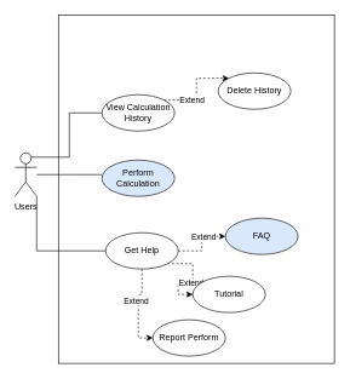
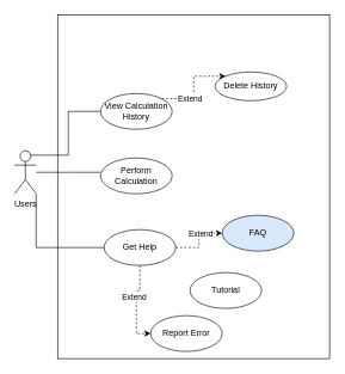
  <mxCell id="0" />
  <mxCell id="1" parent="0" />
  <mxCell id="2" value="" style="rounded=0;whiteSpace=wrap;html=1;shadow=0;fillColor=none;" vertex="1" parent="1"><mxGeometry x="80" y="20" width="380" height="480" as="geometry" /></mxCell>
  <mxCell id="3" style="edgeStyle=orthogonalEdgeStyle;rounded=0;orthogonalLoop=1;jettySize=auto;html=1;exitX=0.75;exitY=0.1;exitDx=0;exitDy=0;exitPerimeter=0;entryX=0;entryY=0.5;entryDx=0;entryDy=0;endArrow=none;endFill=0;" edge="1" parent="1" source="5" target="9"><mxGeometry relative="1" as="geometry" /></mxCell>
  <mxCell id="4" style="edgeStyle=orthogonalEdgeStyle;rounded=0;orthogonalLoop=1;jettySize=auto;html=1;exitX=1;exitY=1;exitDx=0;exitDy=0;exitPerimeter=0;entryX=0;entryY=0.5;entryDx=0;entryDy=0;endArrow=none;endFill=0;" edge="1" parent="1" source="5" target="17"><mxGeometry relative="1" as="geometry" /></mxCell>
  <mxCell id="5" value="Users" style="shape=umlActor;verticalLabelPosition=bottom;verticalAlign=top;html=1;" vertex="1" parent="1"><mxGeometry x="20" y="210" width="30" height="60" as="geometry" /></mxCell>
- <mxCell id="6" value="Perform Calculation" style="ellipse;whiteSpace=wrap;html=1;fillColor=#dae8fc;" vertex="1" parent="1"><mxGeometry x="140" y="220" width="100" height="50" as="geometry" /></mxCell>
+ <mxCell id="6" value="Perform Calculation" style="ellipse;whiteSpace=wrap;html=1;" vertex="1" parent="1"><mxGeometry x="140" y="220" width="100" height="50" as="geometry" /></mxCell>
  <mxCell id="7" style="edgeStyle=orthogonalEdgeStyle;rounded=0;orthogonalLoop=1;jettySize=auto;html=1;exitX=1;exitY=0;exitDx=0;exitDy=0;entryX=0;entryY=0;entryDx=0;entryDy=0;dashed=1;" edge="1" parent="1" source="9" target="10"><mxGeometry relative="1" as="geometry" /></mxCell>
  <mxCell id="8" value="Extend" style="edgeLabel;html=1;align=center;verticalAlign=middle;resizable=0;points=[];" vertex="1" connectable="0" parent="7"><mxGeometry x="-0.355" relative="1" as="geometry"><mxPoint as="offset" /></mxGeometry></mxCell>
  <mxCell id="9" value="View Calculation History" style="ellipse;whiteSpace=wrap;html=1;" vertex="1" parent="1"><mxGeometry x="140" y="130" width="100" height="50" as="geometry" /></mxCell>
- <mxCell id="10" value="Delete History" style="ellipse;whiteSpace=wrap;html=1;" vertex="1" parent="1"><mxGeometry x="300" y="100" width="100" height="50" as="geometry" /></mxCell>
+ <mxCell id="10" value="Delete History" style="ellipse;whiteSpace=wrap;html=1;" vertex="1" parent="1"><mxGeometry x="300" y="100" width="100" height="40" as="geometry" /></mxCell>
  <mxCell id="11" style="edgeStyle=orthogonalEdgeStyle;rounded=0;orthogonalLoop=1;jettySize=auto;html=1;exitX=1;exitY=0.5;exitDx=0;exitDy=0;entryX=0;entryY=0.5;entryDx=0;entryDy=0;dashed=1;" edge="1" parent="1" source="17" target="18"><mxGeometry relative="1" as="geometry" /></mxCell>
  <mxCell id="12" value="Extend" style="edgeLabel;html=1;align=center;verticalAlign=middle;resizable=0;points=[];" vertex="1" connectable="0" parent="11"><mxGeometry x="0.193" y="-2" relative="1" as="geometry"><mxPoint as="offset" /></mxGeometry></mxCell>
- <mxCell id="13" style="edgeStyle=orthogonalEdgeStyle;rounded=0;orthogonalLoop=1;jettySize=auto;html=1;exitX=1;exitY=1;exitDx=0;exitDy=0;entryX=0;entryY=0.5;entryDx=0;entryDy=0;dashed=1;" edge="1" parent="1" source="17" target="19"><mxGeometry relative="1" as="geometry" /></mxCell>
- <mxCell id="14" value="Extend" style="edgeLabel;html=1;align=center;verticalAlign=middle;resizable=0;points=[];" vertex="1" connectable="0" parent="13"><mxGeometry x="0.094" y="-1" relative="1" as="geometry"><mxPoint as="offset" /></mxGeometry></mxCell>
  <mxCell id="15" style="edgeStyle=orthogonalEdgeStyle;rounded=0;orthogonalLoop=1;jettySize=auto;html=1;exitX=0.5;exitY=1;exitDx=0;exitDy=0;entryX=0;entryY=0.5;entryDx=0;entryDy=0;dashed=1;" edge="1" parent="1" source="17" target="21"><mxGeometry relative="1" as="geometry" /></mxCell>
  <mxCell id="16" value="Extend" style="edgeLabel;html=1;align=center;verticalAlign=middle;resizable=0;points=[];" vertex="1" connectable="0" parent="15"><mxGeometry x="-0.2" y="-4" relative="1" as="geometry"><mxPoint as="offset" /></mxGeometry></mxCell>
  <mxCell id="17" value="Get Help" style="ellipse;whiteSpace=wrap;html=1;" vertex="1" parent="1"><mxGeometry x="145" y="320" width="100" height="50" as="geometry" /></mxCell>
  <mxCell id="18" value="FAQ" style="ellipse;whiteSpace=wrap;html=1;fillColor=#dae8fc;" vertex="1" parent="1"><mxGeometry x="310" y="300" width="100" height="50" as="geometry" /></mxCell>
  <mxCell id="19" value="Tutorial" style="ellipse;whiteSpace=wrap;html=1;" vertex="1" parent="1"><mxGeometry x="265" y="380" width="100" height="50" as="geometry" /></mxCell>
  <mxCell id="20" style="edgeStyle=orthogonalEdgeStyle;rounded=0;orthogonalLoop=1;jettySize=auto;html=1;endArrow=none;endFill=0;" edge="1" parent="1" source="5"><mxGeometry relative="1" as="geometry"><mxPoint x="140" y="240" as="targetPoint" /></mxGeometry></mxCell>
- <mxCell id="21" value="Report Perform" style="ellipse;whiteSpace=wrap;html=1;" vertex="1" parent="1"><mxGeometry x="210" y="440" width="100" height="50" as="geometry" /></mxCell>
+ <mxCell id="21" value="Report Error" style="ellipse;whiteSpace=wrap;html=1;" vertex="1" parent="1"><mxGeometry x="210" y="440" width="100" height="50" as="geometry" /></mxCell>
